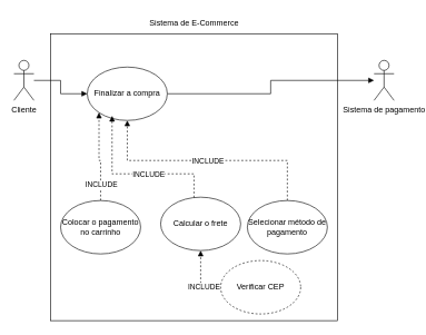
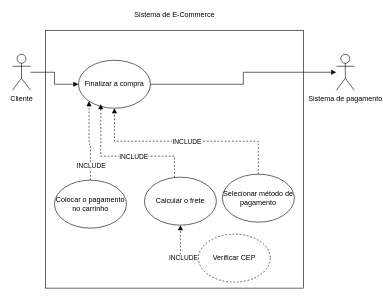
  <mxCell id="0" />
  <mxCell id="1" parent="0" />
  <mxCell id="2" value="" style="whiteSpace=wrap;html=1;aspect=fixed;" parent="1" vertex="1"><mxGeometry x="75" y="50" width="430" height="430" as="geometry" /></mxCell>
- <mxCell id="3" value="Sistema de E-Commerce" style="text;html=1;align=center;verticalAlign=middle;resizable=0;points=[];autosize=1;strokeColor=none;fillColor=none;" parent="1" vertex="1"><mxGeometry x="210" y="20" width="160" height="30" as="geometry" /></mxCell>
+ <mxCell id="3" value="Sistema de E-Commerce" style="text;html=1;align=center;verticalAlign=middle;resizable=0;points=[];autosize=1;strokeColor=none;fillColor=none;" parent="1" vertex="1"><mxGeometry x="210" y="10" width="160" height="30" as="geometry" /></mxCell>
  <mxCell id="4" style="edgeStyle=orthogonalEdgeStyle;rounded=0;orthogonalLoop=1;jettySize=auto;html=1;entryX=0;entryY=0.5;entryDx=0;entryDy=0;endArrow=block;endFill=1;" parent="1" source="5" target="8" edge="1"><mxGeometry relative="1" as="geometry"><mxPoint x="120" y="220" as="targetPoint" /></mxGeometry></mxCell>
  <mxCell id="5" value="Cliente" style="shape=umlActor;verticalLabelPosition=bottom;verticalAlign=top;html=1;outlineConnect=0;" parent="1" vertex="1"><mxGeometry x="20" y="90" width="30" height="60" as="geometry" /></mxCell>
  <mxCell id="6" value="Sistema de pagamento" style="shape=umlActor;verticalLabelPosition=bottom;verticalAlign=top;html=1;outlineConnect=0;" parent="1" vertex="1"><mxGeometry x="560" y="90" width="30" height="60" as="geometry" /></mxCell>
  <mxCell id="7" style="edgeStyle=orthogonalEdgeStyle;rounded=0;orthogonalLoop=1;jettySize=auto;html=1;endArrow=block;endFill=1;" parent="1" source="8" target="6" edge="1"><mxGeometry relative="1" as="geometry" /></mxCell>
  <mxCell id="8" value="Finalizar a compra" style="ellipse;whiteSpace=wrap;html=1;" parent="1" vertex="1"><mxGeometry x="130" y="100" width="120" height="80" as="geometry" /></mxCell>
  <mxCell id="9" style="edgeStyle=orthogonalEdgeStyle;rounded=0;orthogonalLoop=1;jettySize=auto;html=1;exitX=0.5;exitY=0;exitDx=0;exitDy=0;dashed=1;endArrow=block;endFill=1;entryX=0.5;entryY=1;entryDx=0;entryDy=0;" parent="1" source="11" target="8" edge="1"><mxGeometry relative="1" as="geometry" /></mxCell>
  <mxCell id="10" value="INCLUDE" style="edgeLabel;html=1;align=center;verticalAlign=middle;resizable=0;points=[];" vertex="1" connectable="0" parent="9"><mxGeometry x="-0.001" relative="1" as="geometry"><mxPoint as="offset" /></mxGeometry></mxCell>
- <mxCell id="11" value="Selecionar método de pagamento" style="ellipse;whiteSpace=wrap;html=1;" parent="1" vertex="1"><mxGeometry x="370" y="300" width="120" height="80" as="geometry" /></mxCell>
+ <mxCell id="11" value="Selecionar método de pagamento" style="ellipse;whiteSpace=wrap;html=1;" parent="1" vertex="1"><mxGeometry x="370" y="290" width="120" height="80" as="geometry" /></mxCell>
  <mxCell id="12" value="Calcular o frete" style="ellipse;whiteSpace=wrap;html=1;" vertex="1" parent="1"><mxGeometry x="240" y="295" width="120" height="80" as="geometry" /></mxCell>
  <mxCell id="13" style="edgeStyle=orthogonalEdgeStyle;rounded=0;orthogonalLoop=1;jettySize=auto;html=1;entryX=0.31;entryY=0.913;entryDx=0;entryDy=0;entryPerimeter=0;endArrow=block;endFill=1;dashed=1;" edge="1" parent="1" source="12" target="8"><mxGeometry relative="1" as="geometry"><Array as="points"><mxPoint x="290" y="260" /><mxPoint x="167" y="260" /></Array></mxGeometry></mxCell>
  <mxCell id="14" value="INCLUDE" style="edgeLabel;html=1;align=center;verticalAlign=middle;resizable=0;points=[];" vertex="1" connectable="0" parent="13"><mxGeometry x="-0.153" relative="1" as="geometry"><mxPoint as="offset" /></mxGeometry></mxCell>
  <mxCell id="15" style="edgeStyle=orthogonalEdgeStyle;rounded=0;orthogonalLoop=1;jettySize=auto;html=1;entryX=0;entryY=1;entryDx=0;entryDy=0;endArrow=block;endFill=1;dashed=1;" edge="1" parent="1" source="17" target="8"><mxGeometry relative="1" as="geometry" /></mxCell>
  <mxCell id="16" value="INCLUDE" style="edgeLabel;html=1;align=center;verticalAlign=middle;resizable=0;points=[];" vertex="1" connectable="0" parent="15"><mxGeometry x="-0.642" relative="1" as="geometry"><mxPoint as="offset" /></mxGeometry></mxCell>
  <mxCell id="17" value="Colocar o pagamento no carrinho" style="ellipse;whiteSpace=wrap;html=1;" vertex="1" parent="1"><mxGeometry x="90" y="300" width="120" height="80" as="geometry" /></mxCell>
  <mxCell id="18" style="edgeStyle=orthogonalEdgeStyle;rounded=0;orthogonalLoop=1;jettySize=auto;html=1;entryX=0.5;entryY=1;entryDx=0;entryDy=0;exitX=0;exitY=0.5;exitDx=0;exitDy=0;dashed=1;endArrow=block;endFill=1;" edge="1" parent="1" source="20" target="12"><mxGeometry relative="1" as="geometry" /></mxCell>
  <mxCell id="19" value="INCLUDE" style="edgeLabel;html=1;align=center;verticalAlign=middle;resizable=0;points=[];" vertex="1" connectable="0" parent="18"><mxGeometry x="-0.382" y="-1" relative="1" as="geometry"><mxPoint as="offset" /></mxGeometry></mxCell>
  <mxCell id="20" value="Verificar CEP" style="ellipse;whiteSpace=wrap;html=1;dashed=1;" vertex="1" parent="1"><mxGeometry x="330" y="390" width="120" height="80" as="geometry" /></mxCell>
